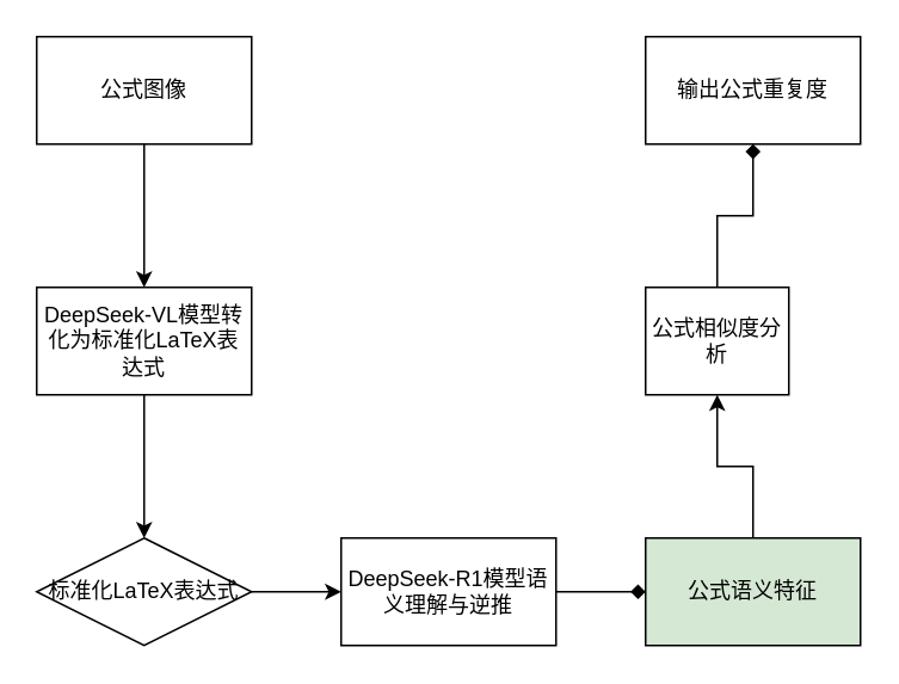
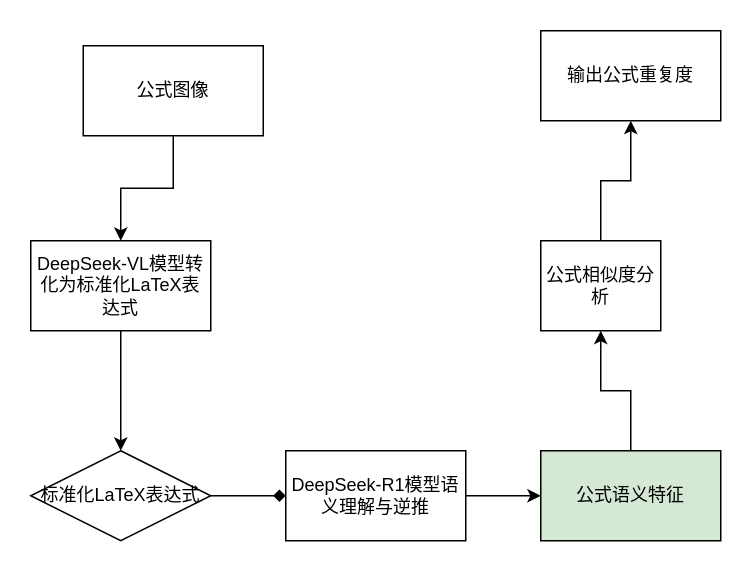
  <mxCell id="0" />
  <mxCell id="1" parent="0" />
  <mxCell id="2" value="" style="edgeStyle=orthogonalEdgeStyle;rounded=0;orthogonalLoop=1;jettySize=auto;html=1;" edge="1" parent="1" source="3" target="5"><mxGeometry relative="1" as="geometry" /></mxCell>
- <mxCell id="3" value="公式图像" style="rounded=0;whiteSpace=wrap;html=1;" vertex="1" parent="1"><mxGeometry x="20" y="20" width="120" height="60" as="geometry" /></mxCell>
+ <mxCell id="3" value="公式图像" style="rounded=0;whiteSpace=wrap;html=1;" vertex="1" parent="1"><mxGeometry x="55" y="30" width="120" height="60" as="geometry" /></mxCell>
  <mxCell id="4" value="" style="edgeStyle=orthogonalEdgeStyle;rounded=0;orthogonalLoop=1;jettySize=auto;html=1;" edge="1" parent="1" source="5" target="7"><mxGeometry relative="1" as="geometry" /></mxCell>
  <mxCell id="5" value="DeepSeek-VL模型转化为标准化LaTeX表达式" style="whiteSpace=wrap;html=1;rounded=0;" vertex="1" parent="1"><mxGeometry x="20" y="160" width="120" height="60" as="geometry" /></mxCell>
- <mxCell id="6" value="" style="edgeStyle=orthogonalEdgeStyle;rounded=0;orthogonalLoop=1;jettySize=auto;html=1;" edge="1" parent="1" source="7" target="9"><mxGeometry relative="1" as="geometry" /></mxCell>
+ <mxCell id="6" value="" style="edgeStyle=orthogonalEdgeStyle;rounded=0;orthogonalLoop=1;jettySize=auto;html=1;endArrow=diamond;" edge="1" parent="1" source="7" target="9"><mxGeometry relative="1" as="geometry" /></mxCell>
  <mxCell id="7" value="标准化LaTeX表达式" style="rhombus;whiteSpace=wrap;html=1;" vertex="1" parent="1"><mxGeometry x="20" y="300" width="120" height="60" as="geometry" /></mxCell>
- <mxCell id="8" value="" style="edgeStyle=orthogonalEdgeStyle;rounded=0;orthogonalLoop=1;jettySize=auto;html=1;endArrow=diamond;" edge="1" parent="1" source="9" target="11"><mxGeometry relative="1" as="geometry" /></mxCell>
+ <mxCell id="8" value="" style="edgeStyle=orthogonalEdgeStyle;rounded=0;orthogonalLoop=1;jettySize=auto;html=1;" edge="1" parent="1" source="9" target="11"><mxGeometry relative="1" as="geometry" /></mxCell>
  <mxCell id="9" value="DeepSeek-R1模型语义理解与逆推" style="whiteSpace=wrap;html=1;rounded=0;" vertex="1" parent="1"><mxGeometry x="190" y="300" width="120" height="60" as="geometry" /></mxCell>
  <mxCell id="10" value="" style="edgeStyle=orthogonalEdgeStyle;rounded=0;orthogonalLoop=1;jettySize=auto;html=1;" edge="1" parent="1" source="11" target="13"><mxGeometry relative="1" as="geometry" /></mxCell>
  <mxCell id="11" value="公式语义特征" style="whiteSpace=wrap;html=1;rounded=0;fillColor=#d5e8d4;" vertex="1" parent="1"><mxGeometry x="360" y="300" width="120" height="60" as="geometry" /></mxCell>
- <mxCell id="12" value="" style="edgeStyle=orthogonalEdgeStyle;rounded=0;orthogonalLoop=1;jettySize=auto;html=1;endArrow=diamond;" edge="1" parent="1" source="13" target="14"><mxGeometry relative="1" as="geometry" /></mxCell>
+ <mxCell id="12" value="" style="edgeStyle=orthogonalEdgeStyle;rounded=0;orthogonalLoop=1;jettySize=auto;html=1;" edge="1" parent="1" source="13" target="14"><mxGeometry relative="1" as="geometry" /></mxCell>
  <mxCell id="13" value="公式相似度分析" style="whiteSpace=wrap;html=1;rounded=0;" vertex="1" parent="1"><mxGeometry x="360" y="160" width="80" height="60" as="geometry" /></mxCell>
  <mxCell id="14" value="输出公式重复度" style="whiteSpace=wrap;html=1;rounded=0;" vertex="1" parent="1"><mxGeometry x="360" y="20" width="120" height="60" as="geometry" /></mxCell>
